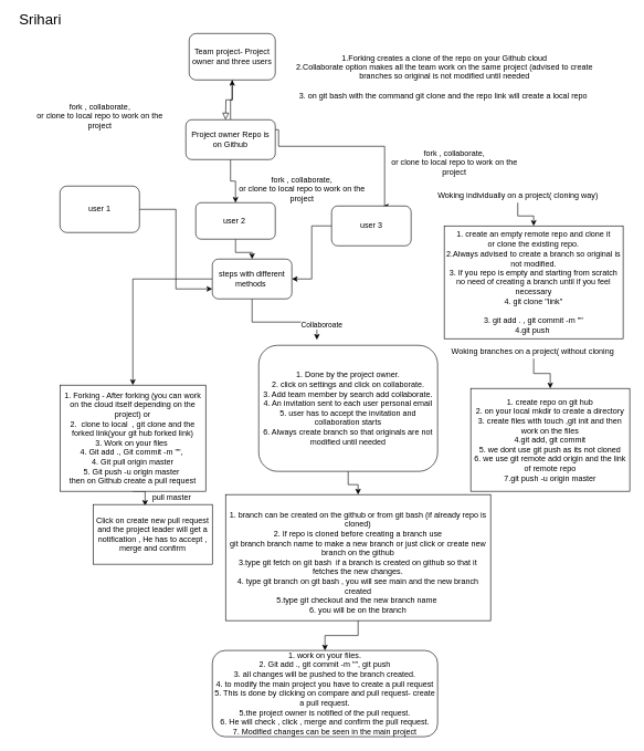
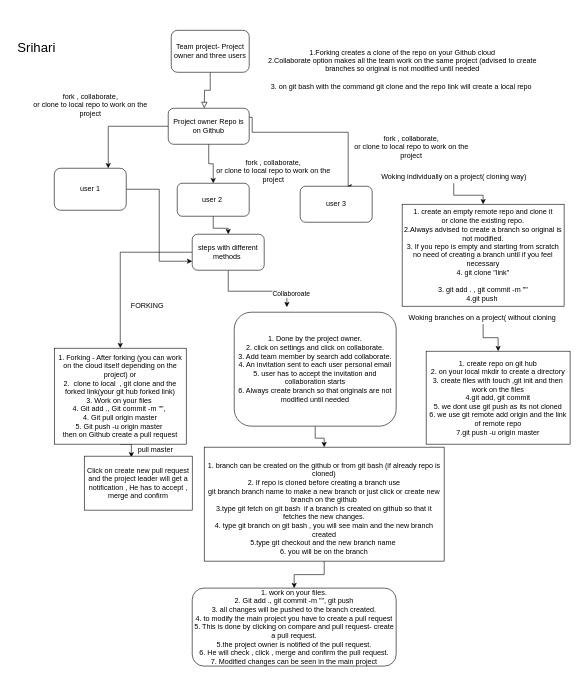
  <mxCell id="0" />
  <mxCell id="1" parent="0" />
  <mxCell id="2" value="" style="rounded=0;html=1;jettySize=auto;orthogonalLoop=1;fontSize=11;endArrow=block;endFill=0;endSize=8;strokeWidth=1;shadow=0;labelBackgroundColor=none;edgeStyle=orthogonalEdgeStyle;" parent="1" source="3" edge="1"><mxGeometry relative="1" as="geometry"><mxPoint x="340" y="180" as="targetPoint" /></mxGeometry></mxCell>
  <mxCell id="3" value="Team project- Project owner and three users" style="rounded=1;whiteSpace=wrap;html=1;fontSize=12;glass=0;strokeWidth=1;shadow=0;" parent="1" vertex="1"><mxGeometry x="285" y="50" width="130" height="70" as="geometry" /></mxCell>
  <mxCell id="4" style="edgeStyle=orthogonalEdgeStyle;rounded=0;orthogonalLoop=1;jettySize=auto;html=1;exitX=1;exitY=0.25;exitDx=0;exitDy=0;entryX=0.644;entryY=0.011;entryDx=0;entryDy=0;entryPerimeter=0;" parent="1" source="7" target="9" edge="1"><mxGeometry relative="1" as="geometry"><Array as="points"><mxPoint x="420" y="220" /><mxPoint x="580" y="220" /><mxPoint x="580" y="311" /></Array></mxGeometry></mxCell>
  <mxCell id="5" style="edgeStyle=orthogonalEdgeStyle;rounded=0;orthogonalLoop=1;jettySize=auto;html=1;entryX=0.5;entryY=0;entryDx=0;entryDy=0;" parent="1" source="7" target="11" edge="1"><mxGeometry relative="1" as="geometry" /></mxCell>
- <mxCell id="6" style="edgeStyle=orthogonalEdgeStyle;rounded=0;orthogonalLoop=1;jettySize=auto;html=1;" parent="1" source="7" target="3" edge="1"><mxGeometry relative="1" as="geometry"><mxPoint x="180" y="360" as="targetPoint" /></mxGeometry></mxCell>
+ <mxCell id="6" style="edgeStyle=orthogonalEdgeStyle;rounded=0;orthogonalLoop=1;jettySize=auto;html=1;entryX=0.75;entryY=0;entryDx=0;entryDy=0;" parent="1" source="7" target="13" edge="1"><mxGeometry relative="1" as="geometry"><mxPoint x="180" y="360" as="targetPoint" /></mxGeometry></mxCell>
  <mxCell id="7" value="Project owner Repo is on Github" style="rounded=1;whiteSpace=wrap;html=1;" parent="1" vertex="1"><mxGeometry x="280" y="180" width="135" height="60" as="geometry" /></mxCell>
- <mxCell id="8" style="edgeStyle=orthogonalEdgeStyle;rounded=0;orthogonalLoop=1;jettySize=auto;html=1;entryX=1;entryY=0.5;entryDx=0;entryDy=0;" parent="1" source="9" target="24" edge="1"><mxGeometry relative="1" as="geometry" /></mxCell>
  <mxCell id="9" value="user 3" style="rounded=1;whiteSpace=wrap;html=1;" parent="1" vertex="1"><mxGeometry x="500" y="310" width="120" height="60" as="geometry" /></mxCell>
  <mxCell id="10" value="" style="edgeStyle=orthogonalEdgeStyle;rounded=0;orthogonalLoop=1;jettySize=auto;html=1;" parent="1" source="11" target="24" edge="1"><mxGeometry relative="1" as="geometry" /></mxCell>
  <mxCell id="11" value="user 2&amp;nbsp;" style="rounded=1;whiteSpace=wrap;html=1;" parent="1" vertex="1"><mxGeometry x="295" y="305" width="120" height="55" as="geometry" /></mxCell>
  <mxCell id="12" style="edgeStyle=orthogonalEdgeStyle;rounded=0;orthogonalLoop=1;jettySize=auto;html=1;entryX=0;entryY=0.75;entryDx=0;entryDy=0;" parent="1" source="13" target="24" edge="1"><mxGeometry relative="1" as="geometry" /></mxCell>
  <mxCell id="13" value="user 1" style="rounded=1;whiteSpace=wrap;html=1;" parent="1" vertex="1"><mxGeometry x="90" y="280" width="120" height="70" as="geometry" /></mxCell>
  <mxCell id="14" value="1.Forking creates a clone of the repo on your Github cloud&lt;br&gt;2.Collaborate option makes all the team work on the same project (advised to create &lt;br&gt;branches so original is not modified until needed&lt;br&gt;&lt;br&gt;3. on git bash with the command git clone and the repo link will create a local repo&amp;nbsp;" style="text;html=1;align=center;verticalAlign=middle;resizable=0;points=[];autosize=1;strokeColor=none;fillColor=none;" parent="1" vertex="1"><mxGeometry x="440" y="75" width="460" height="80" as="geometry" /></mxCell>
  <mxCell id="15" value="fork , collaborate, &lt;br&gt;or clone to local repo to work on the&lt;br&gt;project" style="text;html=1;align=center;verticalAlign=middle;resizable=0;points=[];autosize=1;strokeColor=none;fillColor=none;" parent="1" vertex="1"><mxGeometry x="45" y="150" width="210" height="50" as="geometry" /></mxCell>
  <mxCell id="16" value="fork , collaborate, &lt;br&gt;or clone to local repo to work on the&lt;br&gt;project" style="text;html=1;align=center;verticalAlign=middle;resizable=0;points=[];autosize=1;strokeColor=none;fillColor=none;" parent="1" vertex="1"><mxGeometry x="580" y="220" width="210" height="50" as="geometry" /></mxCell>
  <mxCell id="17" value="fork , collaborate, &lt;br&gt;or clone to local repo to work on the&lt;br&gt;project" style="text;html=1;align=center;verticalAlign=middle;resizable=0;points=[];autosize=1;strokeColor=none;fillColor=none;" parent="1" vertex="1"><mxGeometry x="350" y="260" width="210" height="50" as="geometry" /></mxCell>
  <mxCell id="18" style="edgeStyle=orthogonalEdgeStyle;rounded=0;orthogonalLoop=1;jettySize=auto;html=1;exitX=0.5;exitY=1;exitDx=0;exitDy=0;entryX=0.436;entryY=0.022;entryDx=0;entryDy=0;entryPerimeter=0;" parent="1" source="19" target="20" edge="1"><mxGeometry relative="1" as="geometry" /></mxCell>
  <mxCell id="19" value="1. Forking - After forking (you can work on the cloud itself depending on the project) or&lt;br&gt;2.&amp;nbsp; clone to local&amp;nbsp; , git clone and the forked link(your git hub forked link)&lt;br&gt;3. Work on your files&amp;nbsp;&lt;br&gt;4. Git add ., Git commit -m &quot;&quot;,&amp;nbsp;&lt;br&gt;4. Git pull origin master&lt;br&gt;5. Git push -u origin master&amp;nbsp;&lt;br&gt;then on Github create a pull request" style="rounded=0;whiteSpace=wrap;html=1;" parent="1" vertex="1"><mxGeometry x="90" y="580" width="220" height="160" as="geometry" /></mxCell>
  <mxCell id="20" value="Click on create new pull request and the project leader will get a notification , He has to accept , merge and confirm" style="rounded=0;whiteSpace=wrap;html=1;" parent="1" vertex="1"><mxGeometry x="140" y="760" width="180" height="90" as="geometry" /></mxCell>
  <mxCell id="21" value="" style="edgeStyle=orthogonalEdgeStyle;rounded=0;orthogonalLoop=1;jettySize=auto;html=1;" parent="1" source="24" target="19" edge="1"><mxGeometry relative="1" as="geometry" /></mxCell>
  <mxCell id="22" style="edgeStyle=orthogonalEdgeStyle;rounded=0;orthogonalLoop=1;jettySize=auto;html=1;entryX=0.325;entryY=-0.044;entryDx=0;entryDy=0;entryPerimeter=0;" parent="1" source="24" target="26" edge="1"><mxGeometry relative="1" as="geometry" /></mxCell>
  <mxCell id="23" value="Collaboroate" style="edgeLabel;html=1;align=center;verticalAlign=middle;resizable=0;points=[];" parent="22" vertex="1" connectable="0"><mxGeometry x="0.249" y="7" relative="1" as="geometry"><mxPoint x="39" y="11" as="offset" /></mxGeometry></mxCell>
  <mxCell id="24" value="steps with different methods&amp;nbsp;" style="rounded=1;whiteSpace=wrap;html=1;" parent="1" vertex="1"><mxGeometry x="320" y="390" width="120" height="60" as="geometry" /></mxCell>
  <mxCell id="25" value="" style="edgeStyle=orthogonalEdgeStyle;rounded=0;orthogonalLoop=1;jettySize=auto;html=1;" parent="1" source="26" target="29" edge="1"><mxGeometry relative="1" as="geometry" /></mxCell>
  <mxCell id="26" value="1. Done by the project owner.&lt;br&gt;2. click on settings and click on collaborate.&lt;br&gt;3. Add team member by search add collaborate.&lt;br&gt;4. An invitation sent to each user personal email&lt;br&gt;5. user has to accept the invitation and collaboration starts&lt;br&gt;6. Always create branch so that originals are not modified until needed&lt;br&gt;" style="rounded=1;whiteSpace=wrap;html=1;" parent="1" vertex="1"><mxGeometry x="390" y="520" width="270" height="190" as="geometry" /></mxCell>
+ <mxCell id="27" value="FORKING" style="text;html=1;align=center;verticalAlign=middle;resizable=0;points=[];autosize=1;strokeColor=none;fillColor=none;" parent="1" vertex="1"><mxGeometry x="210" y="500" width="70" height="20" as="geometry" /></mxCell>
  <mxCell id="28" value="" style="edgeStyle=orthogonalEdgeStyle;rounded=0;orthogonalLoop=1;jettySize=auto;html=1;" parent="1" source="29" target="30" edge="1"><mxGeometry relative="1" as="geometry" /></mxCell>
  <mxCell id="29" value="&lt;br&gt;1. branch can be created on the github or from git bash (if already repo is cloned)&lt;br&gt;2. If repo is cloned before creating a branch use&lt;br&gt;git branch branch name to make a new branch or just click or create new branch on the github&lt;br&gt;3.type git fetch on git bash&amp;nbsp; if a branch is created on github so that it fetches the new changes.&lt;br&gt;4. type git branch on git bash , you will see main and the new branch created&lt;br&gt;5.type git checkout and the new branch name&amp;nbsp;&lt;br&gt;6. you will be on the branch" style="rounded=0;whiteSpace=wrap;html=1;" parent="1" vertex="1"><mxGeometry x="340" y="745" width="400" height="190" as="geometry" /></mxCell>
  <mxCell id="30" value="1. work on your files.&lt;br&gt;2. Git add ., git commit -m &quot;&quot;, git push&lt;br&gt;3. all changes will be pushed to the branch created.&lt;br&gt;4. to modify the main project you have to create a pull request&lt;br&gt;5. This is done by clicking on compare and pull request- create a pull request.&lt;br&gt;5.the project owner is notified of the pull request.&lt;br&gt;6. He will check , click , merge and confirm the pull request.&lt;br&gt;7. Modified changes can be seen in the main project" style="rounded=1;whiteSpace=wrap;html=1;" parent="1" vertex="1"><mxGeometry x="320" y="980" width="340" height="130" as="geometry" /></mxCell>
  <mxCell id="31" value="&amp;nbsp; &amp;nbsp; &amp;nbsp;pull master" style="text;html=1;align=center;verticalAlign=middle;resizable=0;points=[];autosize=1;strokeColor=none;fillColor=none;" parent="1" vertex="1"><mxGeometry x="205" y="740" width="90" height="20" as="geometry" /></mxCell>
  <mxCell id="32" value="1. create an empty remote repo and clone it&lt;br&gt;or clone the existing repo.&lt;br&gt;2.Always advised to create a branch so original is not modified.&lt;br&gt;3. If you repo is empty and starting from scratch no need of creating a branch until if you feel necessary&lt;br&gt;4. git clone &quot;link&quot;&lt;br&gt;&lt;br&gt;3. git add . , git commit -m &quot;&quot;&lt;br&gt;4.git push&amp;nbsp;&lt;br&gt;" style="rounded=0;whiteSpace=wrap;html=1;" parent="1" vertex="1"><mxGeometry x="670" y="340" width="270" height="170" as="geometry" /></mxCell>
  <mxCell id="33" value="" style="edgeStyle=orthogonalEdgeStyle;rounded=0;orthogonalLoop=1;jettySize=auto;html=1;" parent="1" source="34" target="32" edge="1"><mxGeometry relative="1" as="geometry" /></mxCell>
- <mxCell id="34" value="Woking individually on a project( cloning way)" style="text;html=1;align=center;verticalAlign=middle;resizable=0;points=[];autosize=1;strokeColor=none;fillColor=none;" parent="1" vertex="1"><mxGeometry x="651" y="285" width="260" height="20" as="geometry" /></mxCell>
+ <mxCell id="34" value="Woking individually on a project( cloning way)" style="text;html=1;align=center;verticalAlign=middle;resizable=0;points=[];autosize=1;strokeColor=none;fillColor=none;" parent="1" vertex="1"><mxGeometry x="626" y="285" width="260" height="20" as="geometry" /></mxCell>
  <mxCell id="35" value="1. create repo on git hub&lt;br&gt;2. on your local mkdir to create a directory&lt;br&gt;3. create files with touch ,git init and then work on the files&lt;br&gt;4.git add, git commit&lt;br&gt;5. we dont use git push as its not cloned&lt;br&gt;6. we use git remote add origin and the link of remote repo&lt;br&gt;7.git push -u origin master" style="rounded=0;whiteSpace=wrap;html=1;" parent="1" vertex="1"><mxGeometry x="710" y="585" width="240" height="155" as="geometry" /></mxCell>
  <mxCell id="36" value="" style="edgeStyle=orthogonalEdgeStyle;rounded=0;orthogonalLoop=1;jettySize=auto;html=1;" parent="1" source="37" target="35" edge="1"><mxGeometry relative="1" as="geometry" /></mxCell>
  <mxCell id="37" value="Woking branches on a project( without cloning&amp;nbsp;" style="text;html=1;align=center;verticalAlign=middle;resizable=0;points=[];autosize=1;strokeColor=none;fillColor=none;" parent="1" vertex="1"><mxGeometry x="670" y="520" width="270" height="20" as="geometry" /></mxCell>
- <mxCell id="38" value="&lt;font style=&quot;font-size: 22px&quot;&gt;Srihari&lt;/font&gt;" style="text;html=1;align=center;verticalAlign=middle;resizable=0;points=[];autosize=1;strokeColor=none;fillColor=none;" vertex="1" parent="1"><mxGeometry x="20" y="20" width="80" height="20" as="geometry" /></mxCell>
+ <mxCell id="38" value="&lt;font style=&quot;font-size: 22px&quot;&gt;Srihari&lt;/font&gt;" style="text;html=1;align=center;verticalAlign=middle;resizable=0;points=[];autosize=1;strokeColor=none;fillColor=none;" vertex="1" parent="1"><mxGeometry x="20" y="70" width="80" height="20" as="geometry" /></mxCell>
